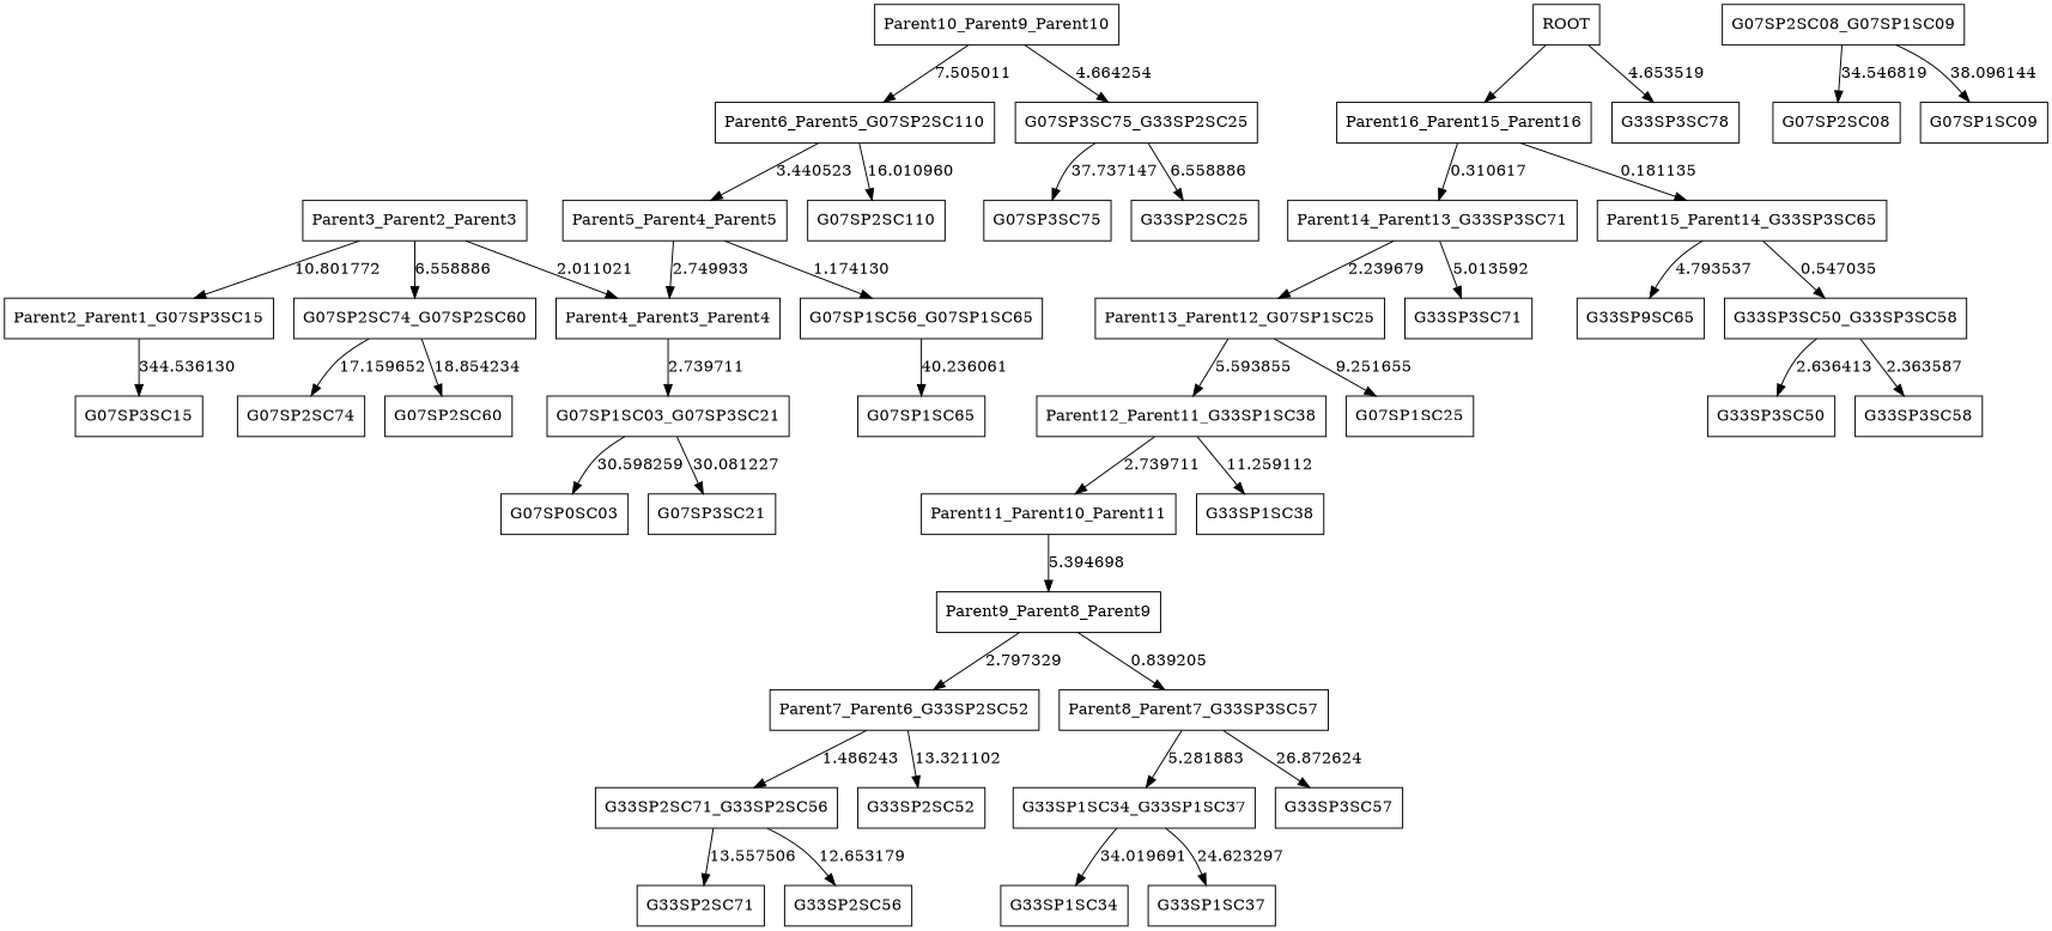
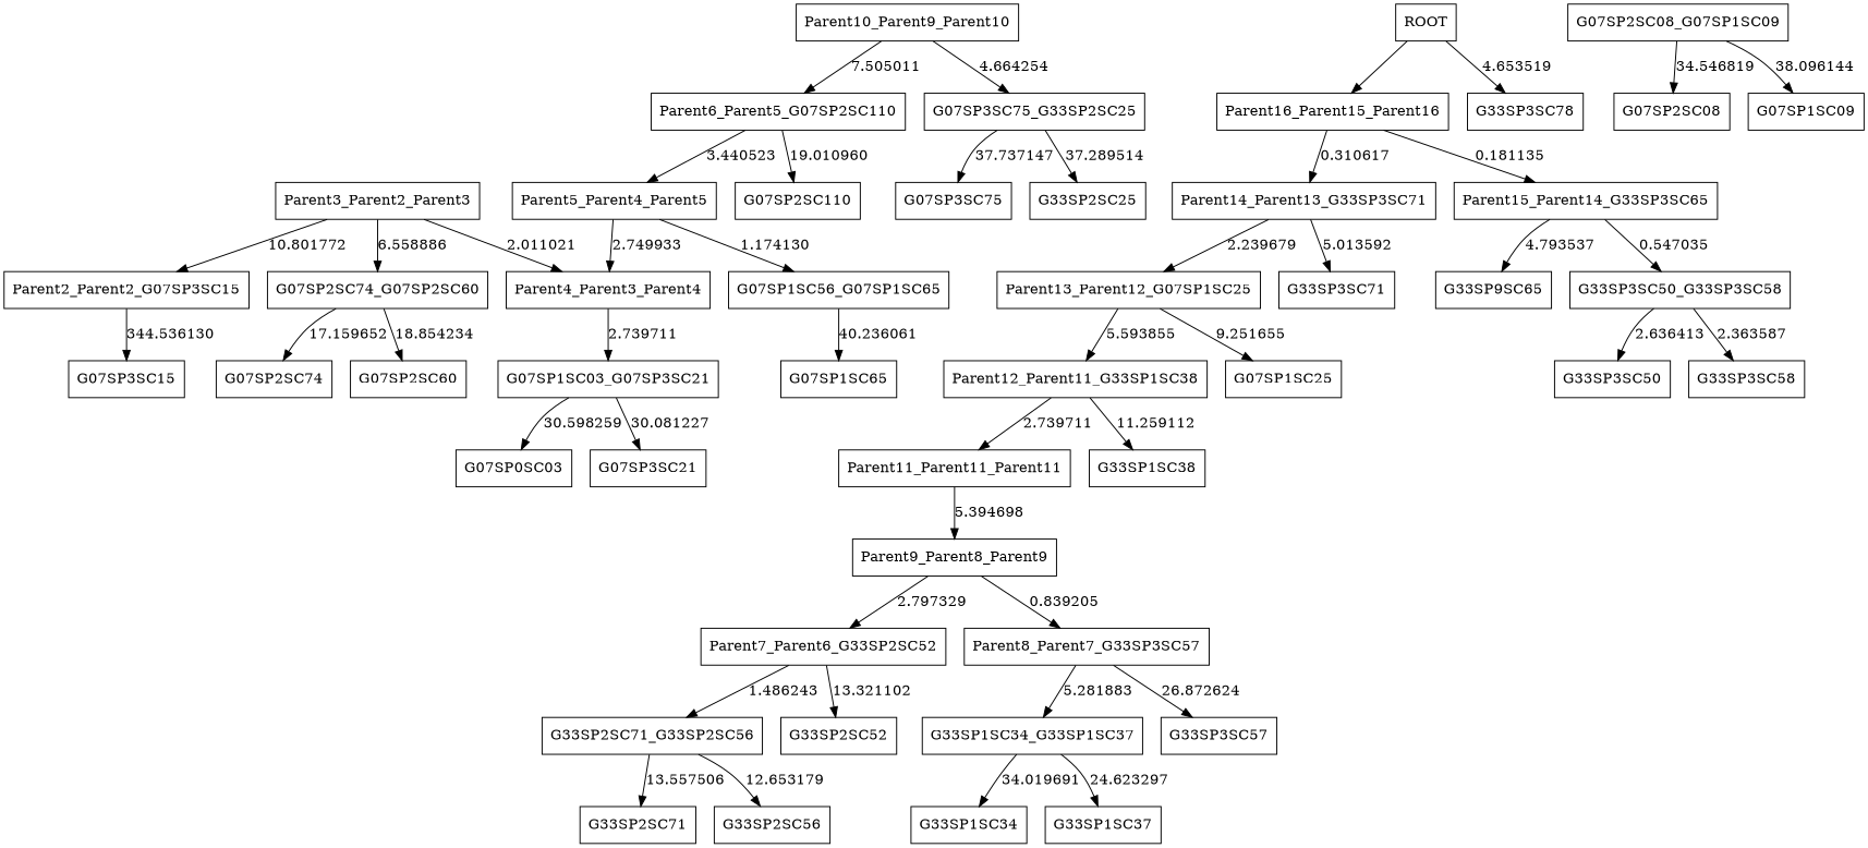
  digraph {
    node [shape=box]
    n1 [label=G07SP0SC03]
    n2 [label=G33SP9SC65]
    G07SP2SC08_G07SP1SC09
    G07SP2SC08
    G07SP1SC09
-   Parent2_Parent1_G07SP3SC15
+   Parent2_Parent1_G07SP3SC15 [label=Parent2_Parent2_G07SP3SC15]
    G07SP3SC15
    G07SP2SC74_G07SP2SC60
    G07SP2SC74
    G07SP2SC60
    G07SP1SC03_G07SP3SC21
    G07SP3SC21
    Parent3_Parent2_Parent3
    Parent4_Parent3_Parent4
    G07SP1SC56_G07SP1SC65
    G07SP1SC65
    Parent5_Parent4_Parent5
    Parent6_Parent5_G07SP2SC110
    G07SP2SC110
    G33SP1SC34_G33SP1SC37
    G33SP1SC34
    G33SP1SC37
    G07SP3SC75_G33SP2SC25
    G07SP3SC75
    G33SP2SC25
    G33SP2SC71_G33SP2SC56
    G33SP2SC71
    G33SP2SC56
    Parent7_Parent6_G33SP2SC52
    G33SP2SC52
    Parent8_Parent7_G33SP3SC57
    G33SP3SC57
    Parent9_Parent8_Parent9
    Parent10_Parent9_Parent10
-   Parent11_Parent10_Parent11
+   Parent11_Parent10_Parent11 [label=Parent11_Parent11_Parent11]
    Parent12_Parent11_G33SP1SC38
    G33SP1SC38
    Parent13_Parent12_G07SP1SC25
    G07SP1SC25
    G33SP3SC50_G33SP3SC58
    G33SP3SC50
    G33SP3SC58
    Parent14_Parent13_G33SP3SC71
    G33SP3SC71
    Parent15_Parent14_G33SP3SC65
    Parent16_Parent15_Parent16
    ROOT
    G33SP3SC78
    G07SP2SC08_G07SP1SC09 -> G07SP2SC08 [label=34.546819]
    G07SP2SC08_G07SP1SC09 -> G07SP1SC09 [label=38.096144]
    Parent2_Parent1_G07SP3SC15 -> G07SP3SC15 [label=344.536130]
    G07SP2SC74_G07SP2SC60 -> G07SP2SC74 [label=17.159652]
    G07SP2SC74_G07SP2SC60 -> G07SP2SC60 [label=18.854234]
    G07SP1SC03_G07SP3SC21 -> n1 [label=30.598259]
    G07SP1SC03_G07SP3SC21 -> G07SP3SC21 [label=30.081227]
    Parent3_Parent2_Parent3 -> Parent2_Parent1_G07SP3SC15 [label=10.801772]
    Parent3_Parent2_Parent3 -> G07SP2SC74_G07SP2SC60 [label=6.558886]
    Parent3_Parent2_Parent3 -> Parent4_Parent3_Parent4 [label=2.011021]
    Parent4_Parent3_Parent4 -> G07SP1SC03_G07SP3SC21 [label=2.739711]
    G07SP1SC56_G07SP1SC65 -> G07SP1SC65 [label=40.236061]
    Parent5_Parent4_Parent5 -> Parent4_Parent3_Parent4 [label=2.749933]
    Parent5_Parent4_Parent5 -> G07SP1SC56_G07SP1SC65 [label=1.174130]
    Parent6_Parent5_G07SP2SC110 -> Parent5_Parent4_Parent5 [label=3.440523]
-   Parent6_Parent5_G07SP2SC110 -> G07SP2SC110 [label=16.010960]
+   Parent6_Parent5_G07SP2SC110 -> G07SP2SC110 [label=19.010960]
    G33SP1SC34_G33SP1SC37 -> G33SP1SC34 [label=34.019691]
    G33SP1SC34_G33SP1SC37 -> G33SP1SC37 [label=24.623297]
    G07SP3SC75_G33SP2SC25 -> G07SP3SC75 [label=37.737147]
-   G07SP3SC75_G33SP2SC25 -> G33SP2SC25 [label=6.558886]
+   G07SP3SC75_G33SP2SC25 -> G33SP2SC25 [label=37.289514]
    G33SP2SC71_G33SP2SC56 -> G33SP2SC71 [label=13.557506]
    G33SP2SC71_G33SP2SC56 -> G33SP2SC56 [label=12.653179]
    Parent7_Parent6_G33SP2SC52 -> G33SP2SC71_G33SP2SC56 [label=1.486243]
    Parent7_Parent6_G33SP2SC52 -> G33SP2SC52 [label=13.321102]
    Parent8_Parent7_G33SP3SC57 -> G33SP1SC34_G33SP1SC37 [label=5.281883]
    Parent8_Parent7_G33SP3SC57 -> G33SP3SC57 [label=26.872624]
    Parent9_Parent8_Parent9 -> Parent7_Parent6_G33SP2SC52 [label=2.797329]
    Parent9_Parent8_Parent9 -> Parent8_Parent7_G33SP3SC57 [label=0.839205]
    Parent10_Parent9_Parent10 -> Parent6_Parent5_G07SP2SC110 [label=7.505011]
    Parent10_Parent9_Parent10 -> G07SP3SC75_G33SP2SC25 [label=4.664254]
    Parent11_Parent10_Parent11 -> Parent9_Parent8_Parent9 [label=5.394698]
    Parent12_Parent11_G33SP1SC38 -> Parent11_Parent10_Parent11 [label=2.739711]
    Parent12_Parent11_G33SP1SC38 -> G33SP1SC38 [label=11.259112]
    Parent13_Parent12_G07SP1SC25 -> Parent12_Parent11_G33SP1SC38 [label=5.593855]
    Parent13_Parent12_G07SP1SC25 -> G07SP1SC25 [label=9.251655]
    G33SP3SC50_G33SP3SC58 -> G33SP3SC50 [label=2.636413]
    G33SP3SC50_G33SP3SC58 -> G33SP3SC58 [label=2.363587]
    Parent14_Parent13_G33SP3SC71 -> Parent13_Parent12_G07SP1SC25 [label=2.239679]
    Parent14_Parent13_G33SP3SC71 -> G33SP3SC71 [label=5.013592]
    Parent15_Parent14_G33SP3SC65 -> n2 [label=4.793537]
    Parent15_Parent14_G33SP3SC65 -> G33SP3SC50_G33SP3SC58 [label=0.547035]
    Parent16_Parent15_Parent16 -> Parent14_Parent13_G33SP3SC71 [label=0.310617]
    Parent16_Parent15_Parent16 -> Parent15_Parent14_G33SP3SC65 [label=0.181135]
    ROOT -> Parent16_Parent15_Parent16
    ROOT -> G33SP3SC78 [label=4.653519]
  }
